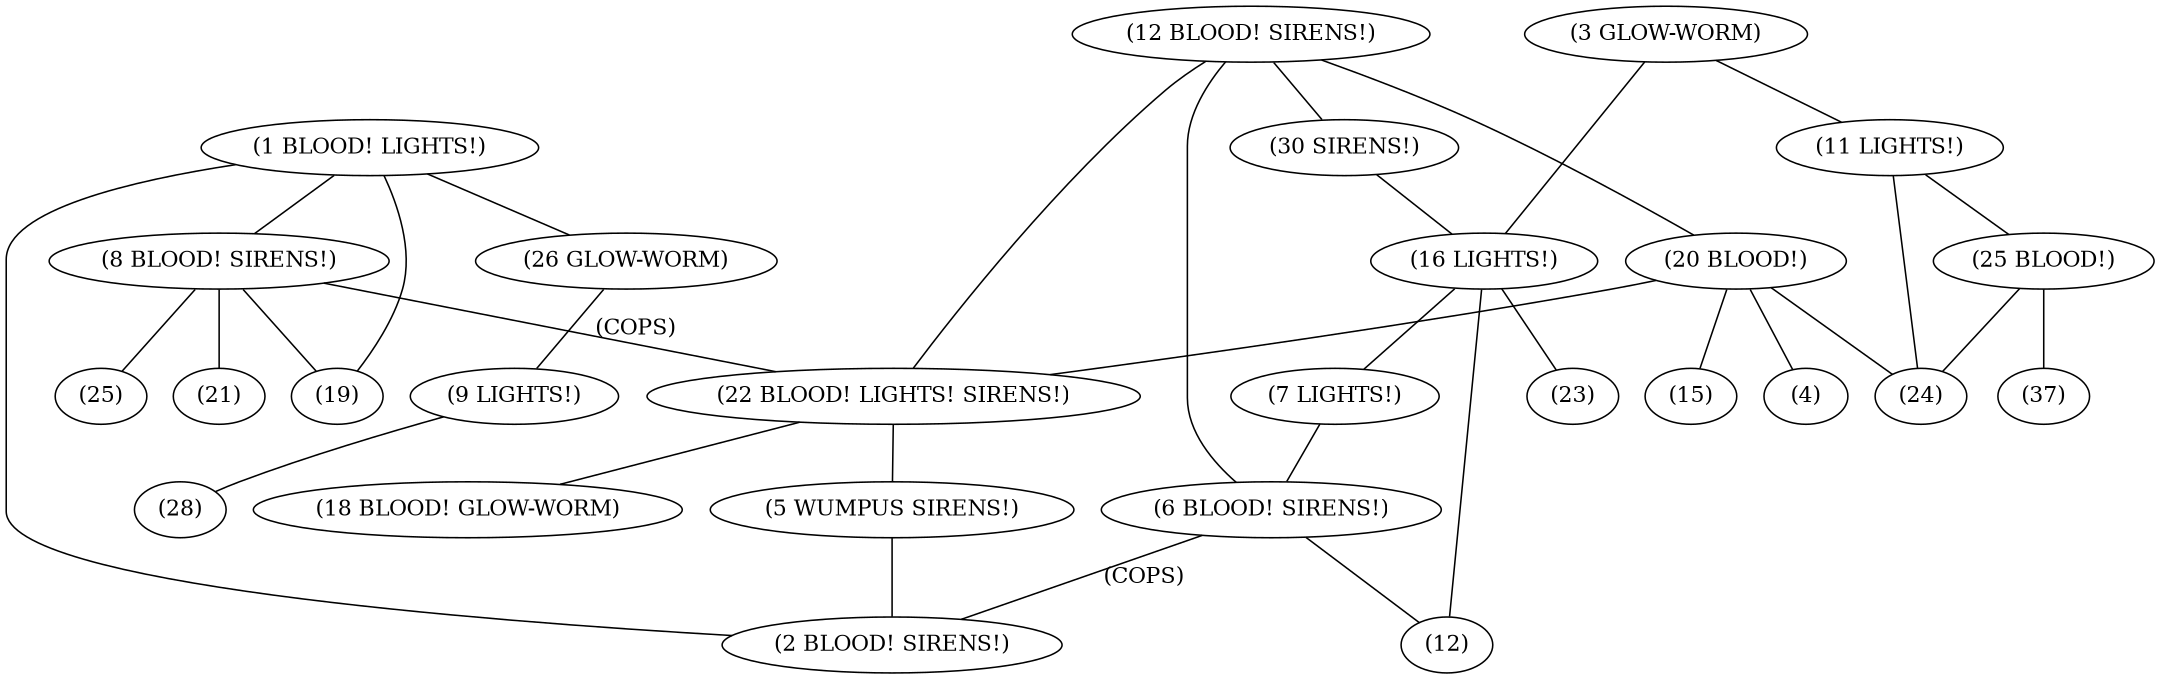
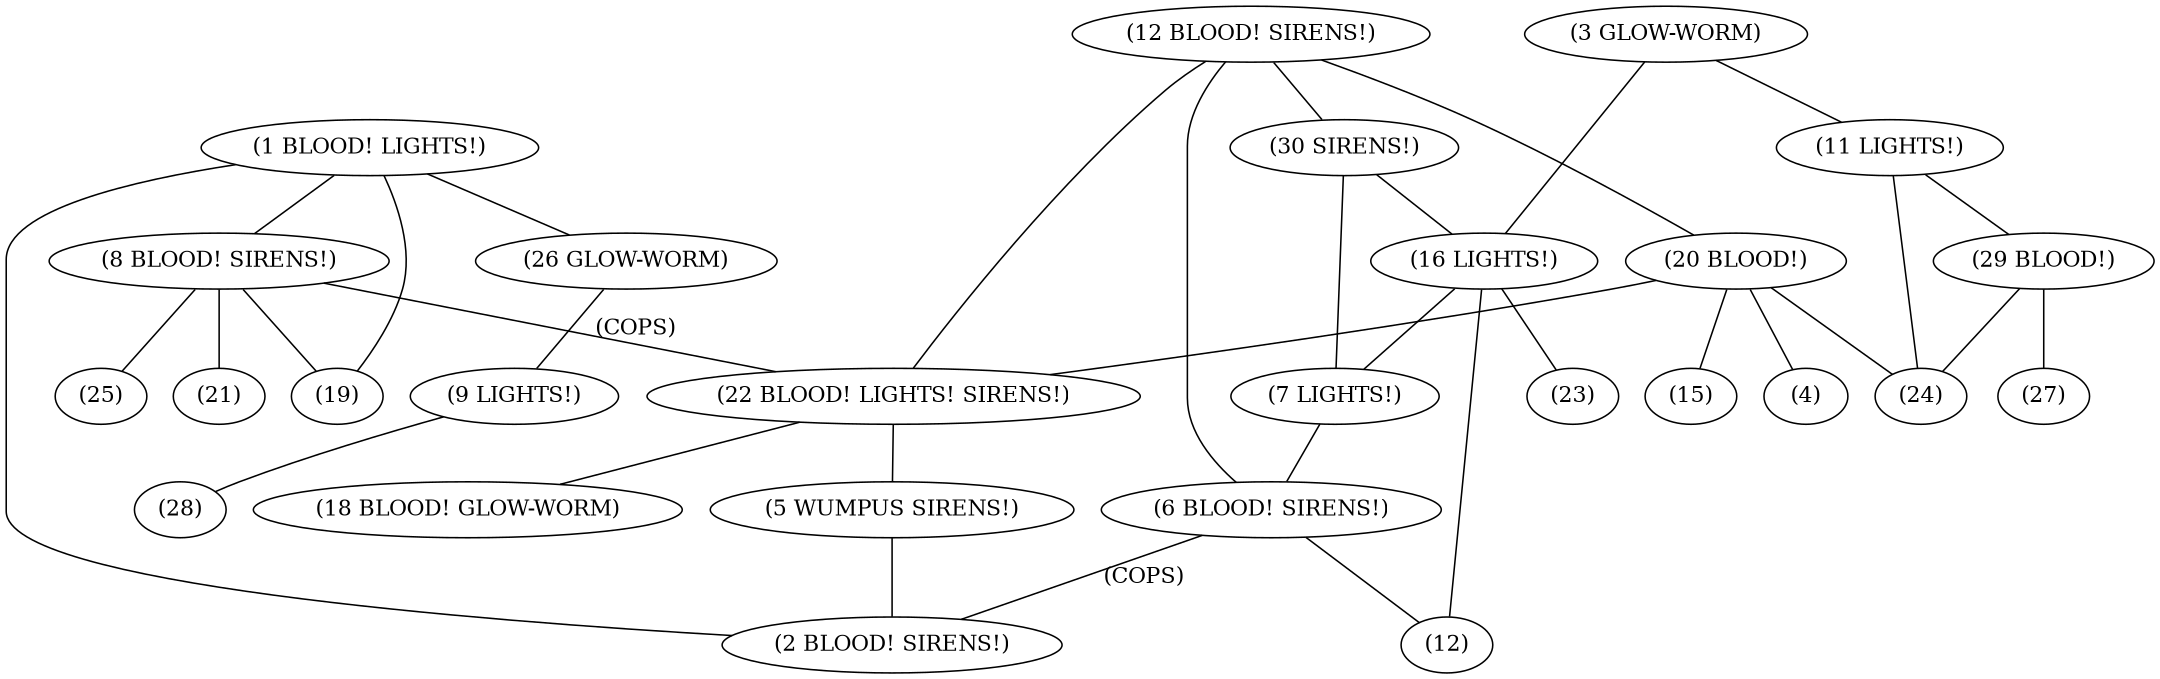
  graph {
    n1 [label="(1 BLOOD! LIGHTS!)"]
    n2 [label="(2 BLOOD! SIRENS!)"]
    n3 [label="(8 BLOOD! SIRENS!)"]
    n4 [label="(19)"]
    n5 [label="(26 GLOW-WORM)"]
    n6 [label="(21)"]
    n7 [label="(22 BLOOD! LIGHTS! SIRENS!)"]
    n8 [label="(25)"]
    n9 [label="(9 LIGHTS!)"]
    n10 [label="(3 GLOW-WORM)"]
    n11 [label="(11 LIGHTS!)"]
    n12 [label="(16 LIGHTS!)"]
    n13 [label="(7 LIGHTS!)"]
    n14 [label="(6 BLOOD! SIRENS!)"]
    n15 [label="(24)"]
-   n16 [label="(25 BLOOD!)"]
+   n16 [label="(29 BLOOD!)"]
    n17 [label="(12)"]
    n18 [label="(23)"]
    n19 [label="(4)"]
    n20 [label="(5 WUMPUS SIRENS!)"]
    n21 [label="(18 BLOOD! GLOW-WORM)"]
    n22 [label="(28)"]
-   n23 [label="(37)"]
+   n23 [label="(27)"]
    n24 [label="(12 BLOOD! SIRENS!)"]
    n25 [label="(20 BLOOD!)"]
    n26 [label="(30 SIRENS!)"]
    n27 [label="(15)"]
    n1 -- n2
    n1 -- n3
    n1 -- n4
    n1 -- n5
    n3 -- n4
    n3 -- n6
    n3 -- n7 [label="(COPS)"]
    n3 -- n8
    n5 -- n9
    n7 -- n20
    n7 -- n21
    n9 -- n22
    n10 -- n11
    n10 -- n12
    n11 -- n15
    n11 -- n16
    n12 -- n13
    n12 -- n17
    n12 -- n18
    n13 -- n14
    n14 -- n2 [label="(COPS)"]
    n14 -- n17
    n16 -- n15
    n16 -- n23
    n20 -- n2
    n24 -- n7
    n24 -- n14
    n24 -- n25
    n24 -- n26
    n25 -- n7
    n25 -- n15
    n25 -- n19
    n25 -- n27
    n26 -- n12
+   n26 -- n13
  }
